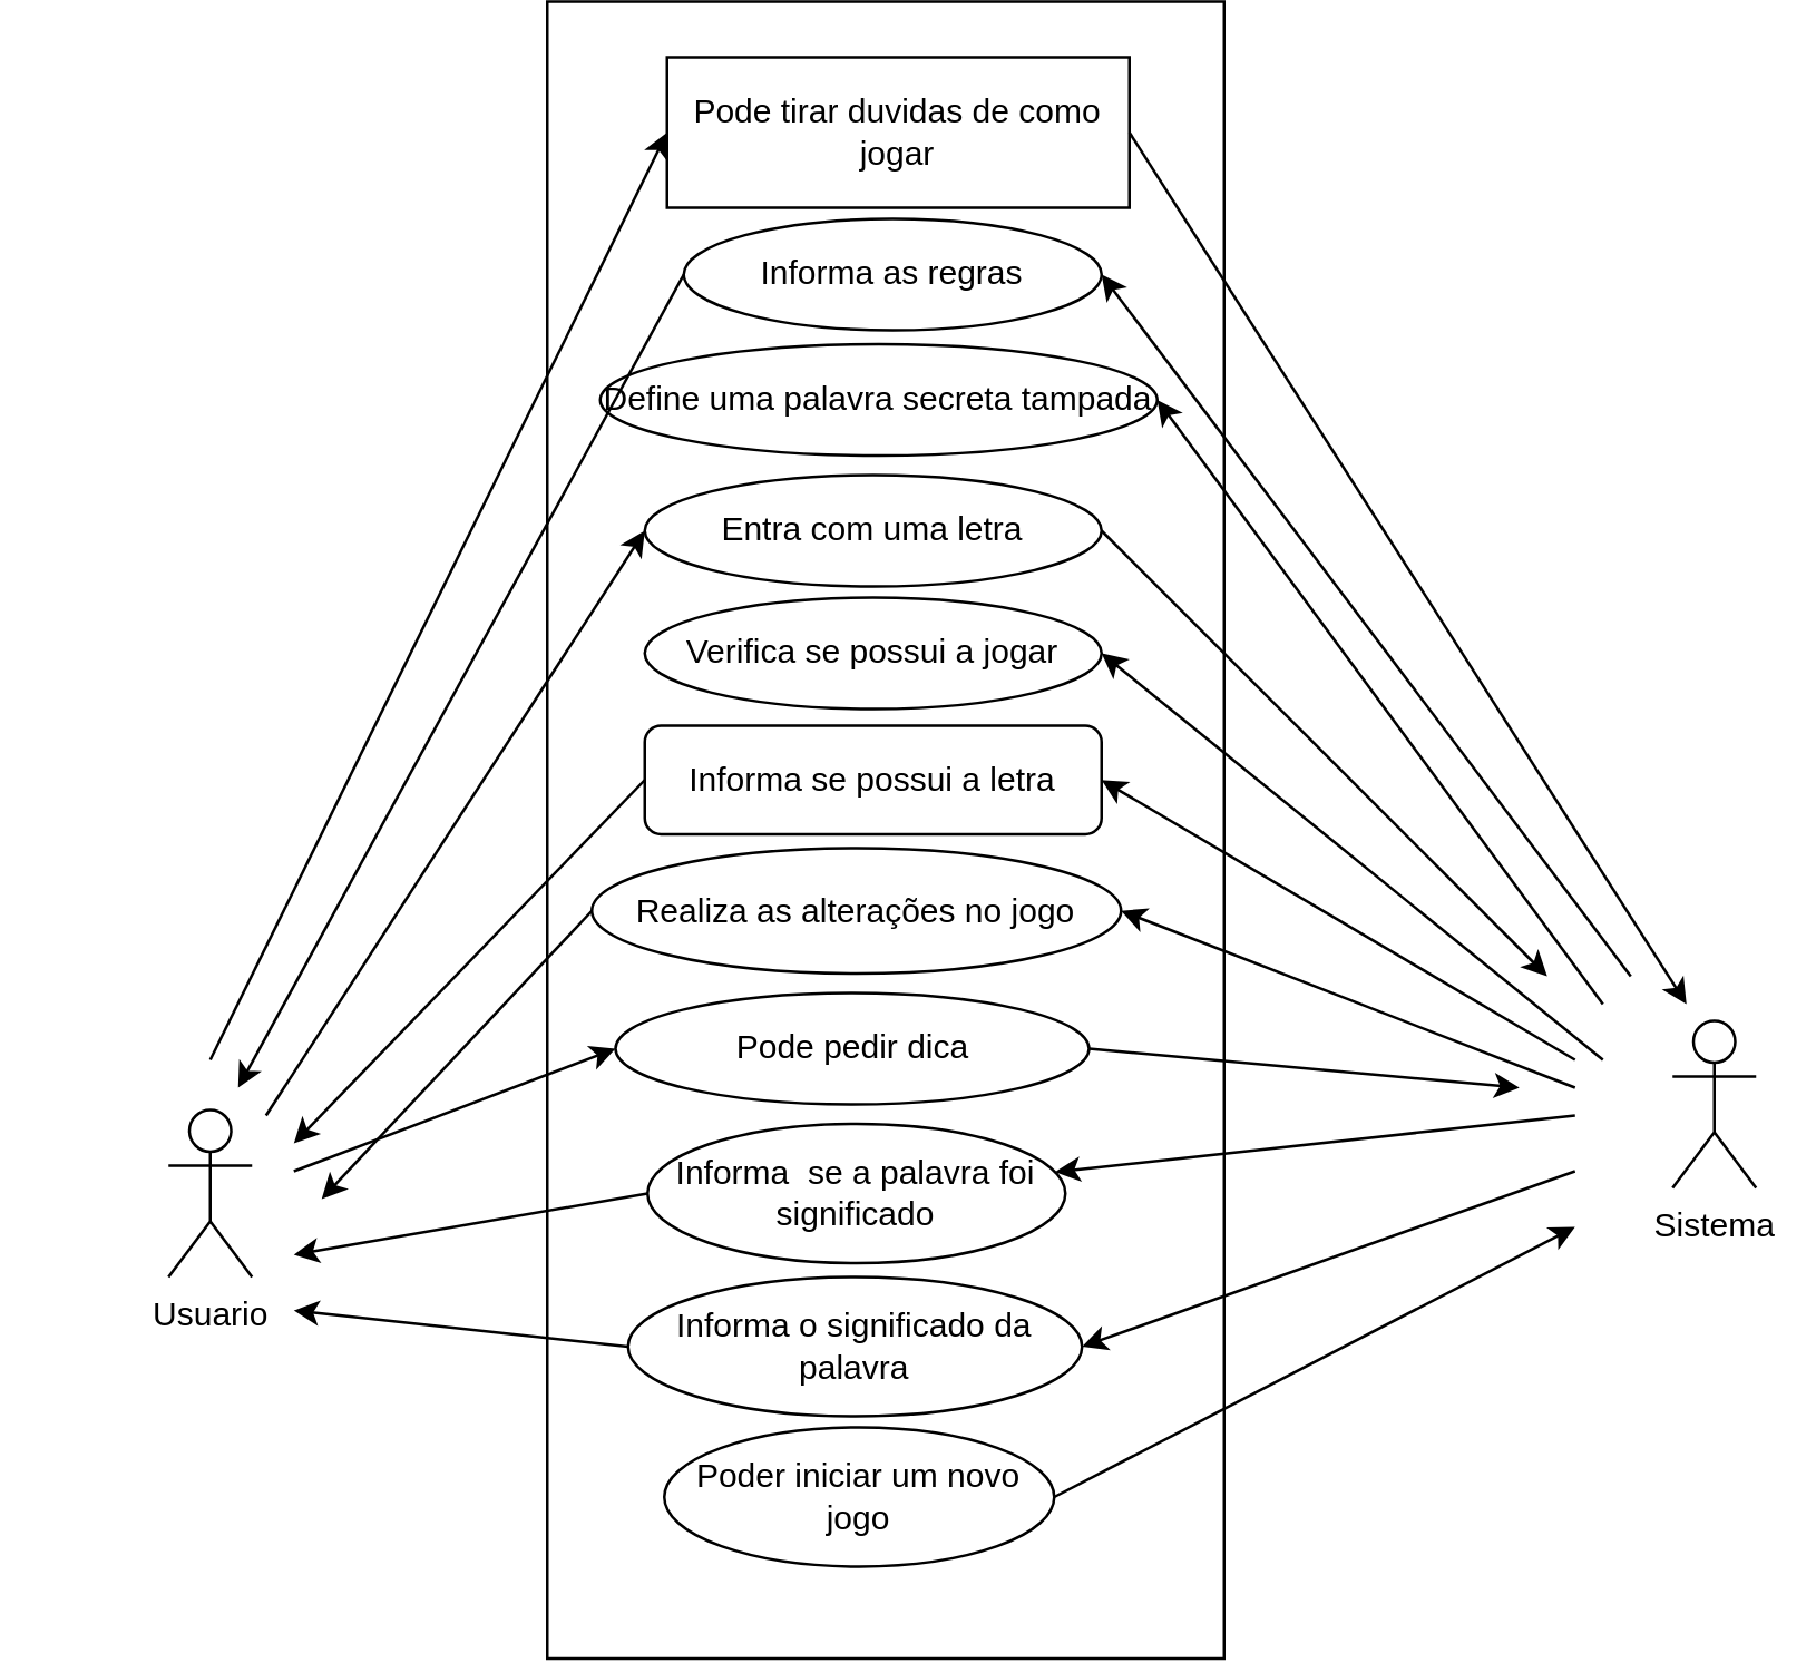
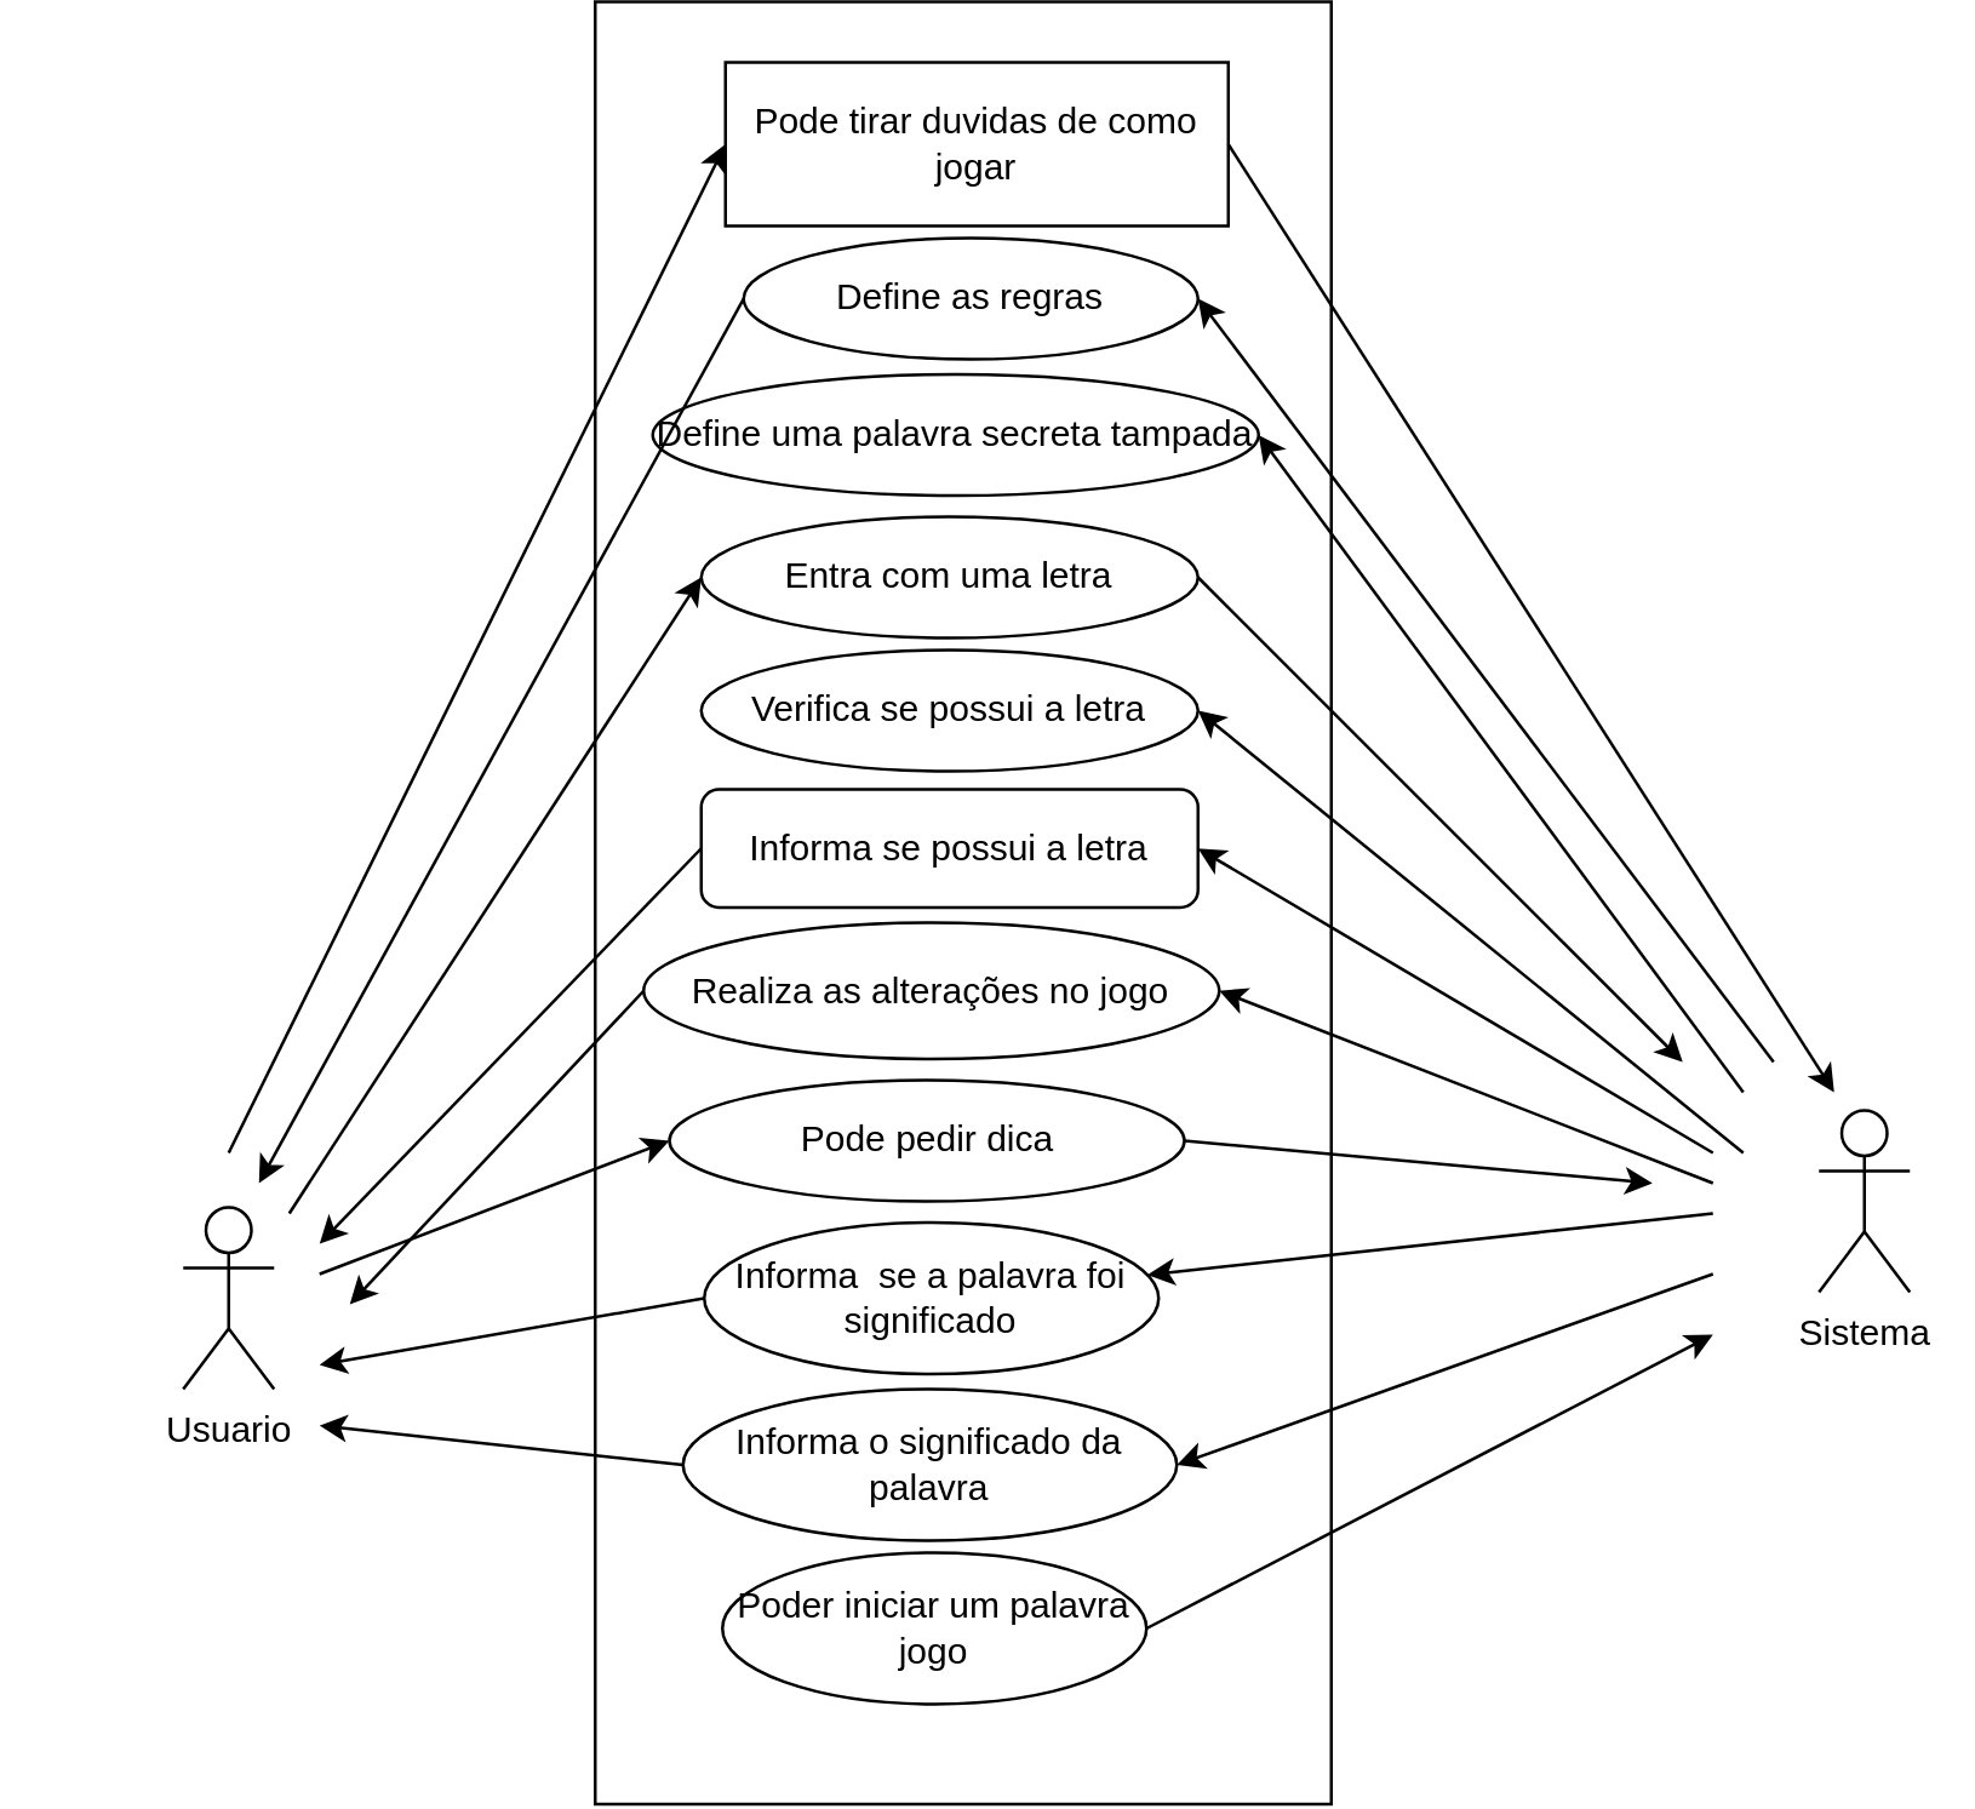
  <mxCell id="0" />
  <mxCell id="1" parent="0" />
  <mxCell id="2" value="" style="rounded=0;whiteSpace=wrap;html=1;rotation=90;" vertex="1" parent="1"><mxGeometry x="20" y="176" width="595" height="243" as="geometry" /></mxCell>
  <mxCell id="3" value="Usuario" style="shape=umlActor;verticalLabelPosition=bottom;labelBackgroundColor=#ffffff;verticalAlign=top;html=1;outlineConnect=0;" vertex="1" parent="1"><mxGeometry x="60" y="398" width="30" height="60" as="geometry" /></mxCell>
  <mxCell id="4" value="Entra com uma letra" style="ellipse;whiteSpace=wrap;html=1;" vertex="1" parent="1"><mxGeometry x="231" y="170" width="164" height="40" as="geometry" /></mxCell>
  <mxCell id="5" value="Sistema" style="shape=umlActor;verticalLabelPosition=bottom;labelBackgroundColor=#ffffff;verticalAlign=top;html=1;outlineConnect=0;" vertex="1" parent="1"><mxGeometry x="600" y="366" width="30" height="60" as="geometry" /></mxCell>
- <mxCell id="6" value="Verifica se possui a jogar" style="ellipse;whiteSpace=wrap;html=1;" vertex="1" parent="1"><mxGeometry x="231" y="214" width="164" height="40" as="geometry" /></mxCell>
+ <mxCell id="6" value="Verifica se possui a letra" style="ellipse;whiteSpace=wrap;html=1;" vertex="1" parent="1"><mxGeometry x="231" y="214" width="164" height="40" as="geometry" /></mxCell>
  <mxCell id="7" value="Informa se possui a letra" style="whiteSpace=wrap;html=1;rounded=1;" vertex="1" parent="1"><mxGeometry x="231" y="260" width="164" height="39" as="geometry" /></mxCell>
  <mxCell id="8" value="Realiza as alterações no jogo" style="ellipse;whiteSpace=wrap;html=1;" vertex="1" parent="1"><mxGeometry x="212" y="304" width="190" height="45" as="geometry" /></mxCell>
  <mxCell id="9" value="" style="endArrow=classic;html=1;entryX=0;entryY=0.5;entryDx=0;entryDy=0;" edge="1" parent="1" target="4"><mxGeometry width="50" height="50" relative="1" as="geometry"><mxPoint x="95" y="400" as="sourcePoint" /><mxPoint x="115" y="570" as="targetPoint" /></mxGeometry></mxCell>
  <mxCell id="10" value="" style="endArrow=classic;html=1;entryX=1;entryY=0.5;entryDx=0;entryDy=0;" edge="1" parent="1" target="6"><mxGeometry width="50" height="50" relative="1" as="geometry"><mxPoint x="575" y="380" as="sourcePoint" /><mxPoint x="115" y="570" as="targetPoint" /></mxGeometry></mxCell>
  <mxCell id="11" value="" style="endArrow=classic;html=1;entryX=1;entryY=0.5;entryDx=0;entryDy=0;" edge="1" parent="1" target="7"><mxGeometry width="50" height="50" relative="1" as="geometry"><mxPoint x="565" y="380" as="sourcePoint" /><mxPoint x="115" y="610" as="targetPoint" /></mxGeometry></mxCell>
  <mxCell id="12" value="" style="endArrow=classic;html=1;entryX=1;entryY=0.5;entryDx=0;entryDy=0;" edge="1" parent="1" target="8"><mxGeometry width="50" height="50" relative="1" as="geometry"><mxPoint x="565" y="390" as="sourcePoint" /><mxPoint x="415" y="380" as="targetPoint" /></mxGeometry></mxCell>
  <mxCell id="13" value="Informa&amp;nbsp; se a palavra foi significado" style="ellipse;whiteSpace=wrap;html=1;" vertex="1" parent="1"><mxGeometry x="232" y="403" width="150" height="50" as="geometry" /></mxCell>
  <mxCell id="14" value="" style="endArrow=classic;html=1;" edge="1" parent="1" target="13"><mxGeometry width="50" height="50" relative="1" as="geometry"><mxPoint x="565" y="400" as="sourcePoint" /><mxPoint x="115" y="610" as="targetPoint" /></mxGeometry></mxCell>
- <mxCell id="15" value="Poder iniciar um novo jogo" style="ellipse;whiteSpace=wrap;html=1;" vertex="1" parent="1"><mxGeometry x="238" y="512" width="140" height="50" as="geometry" /></mxCell>
+ <mxCell id="15" value="Poder iniciar um palavra jogo" style="ellipse;whiteSpace=wrap;html=1;" vertex="1" parent="1"><mxGeometry x="238" y="512" width="140" height="50" as="geometry" /></mxCell>
  <mxCell id="16" value="Pode pedir dica" style="ellipse;whiteSpace=wrap;html=1;" vertex="1" parent="1"><mxGeometry x="220.5" y="356" width="170" height="40" as="geometry" /></mxCell>
  <mxCell id="17" value="Define uma palavra secreta tampada" style="ellipse;whiteSpace=wrap;html=1;" vertex="1" parent="1"><mxGeometry x="215" y="123" width="200" height="40" as="geometry" /></mxCell>
  <mxCell id="18" value="" style="endArrow=classic;html=1;entryX=0;entryY=0.5;entryDx=0;entryDy=0;" edge="1" parent="1" target="16"><mxGeometry width="50" height="50" relative="1" as="geometry"><mxPoint x="105" y="420" as="sourcePoint" /><mxPoint x="115" y="620" as="targetPoint" /></mxGeometry></mxCell>
  <mxCell id="19" value="" style="endArrow=classic;html=1;entryX=1;entryY=0.5;entryDx=0;entryDy=0;" edge="1" parent="1" target="17"><mxGeometry width="50" height="50" relative="1" as="geometry"><mxPoint x="575" y="360" as="sourcePoint" /><mxPoint x="115" y="620" as="targetPoint" /></mxGeometry></mxCell>
  <mxCell id="20" value="Informa o significado da palavra" style="ellipse;whiteSpace=wrap;html=1;" vertex="1" parent="1"><mxGeometry x="225" y="458" width="163" height="50" as="geometry" /></mxCell>
  <mxCell id="21" value="" style="endArrow=classic;html=1;entryX=1;entryY=0.5;entryDx=0;entryDy=0;" edge="1" parent="1" target="20"><mxGeometry width="50" height="50" relative="1" as="geometry"><mxPoint x="565" y="420" as="sourcePoint" /><mxPoint x="115" y="620" as="targetPoint" /></mxGeometry></mxCell>
  <mxCell id="22" value="Pode tirar duvidas de como jogar" style="whiteSpace=wrap;html=1;rounded=0;" vertex="1" parent="1"><mxGeometry x="239" y="20" width="166" height="54" as="geometry" /></mxCell>
- <mxCell id="23" value="Informa as regras" style="ellipse;whiteSpace=wrap;html=1;" vertex="1" parent="1"><mxGeometry x="245" y="78" width="150" height="40" as="geometry" /></mxCell>
+ <mxCell id="23" value="Define as regras" style="ellipse;whiteSpace=wrap;html=1;" vertex="1" parent="1"><mxGeometry x="245" y="78" width="150" height="40" as="geometry" /></mxCell>
  <mxCell id="24" value="" style="endArrow=classic;html=1;entryX=1;entryY=0.5;entryDx=0;entryDy=0;" edge="1" parent="1" target="23"><mxGeometry width="50" height="50" relative="1" as="geometry"><mxPoint x="585" y="350" as="sourcePoint" /><mxPoint x="115" y="620" as="targetPoint" /><Array as="points" /></mxGeometry></mxCell>
  <mxCell id="25" value="" style="endArrow=classic;html=1;entryX=0;entryY=0.5;entryDx=0;entryDy=0;" edge="1" parent="1" target="22"><mxGeometry width="50" height="50" relative="1" as="geometry"><mxPoint x="75" y="380" as="sourcePoint" /><mxPoint x="115" y="620" as="targetPoint" /></mxGeometry></mxCell>
  <mxCell id="26" value="" style="endArrow=classic;html=1;exitX=0;exitY=0.5;exitDx=0;exitDy=0;" edge="1" parent="1" source="23"><mxGeometry width="50" height="50" relative="1" as="geometry"><mxPoint x="65" y="670" as="sourcePoint" /><mxPoint x="85" y="390" as="targetPoint" /></mxGeometry></mxCell>
  <mxCell id="27" value="" style="endArrow=classic;html=1;exitX=0;exitY=0.5;exitDx=0;exitDy=0;" edge="1" parent="1" source="8"><mxGeometry width="50" height="50" relative="1" as="geometry"><mxPoint x="65" y="170" as="sourcePoint" /><mxPoint x="115" y="430" as="targetPoint" /></mxGeometry></mxCell>
  <mxCell id="28" value="" style="endArrow=classic;html=1;exitX=0;exitY=0.5;exitDx=0;exitDy=0;" edge="1" parent="1" source="13"><mxGeometry width="50" height="50" relative="1" as="geometry"><mxPoint x="80" y="195" as="sourcePoint" /><mxPoint x="105" as="targetPoint" y="450" /></mxGeometry></mxCell>
  <mxCell id="29" value="" style="endArrow=classic;html=1;exitX=0;exitY=0.5;exitDx=0;exitDy=0;" edge="1" parent="1" source="7"><mxGeometry width="50" height="50" relative="1" as="geometry"><mxPoint x="90" y="226" as="sourcePoint" /><mxPoint x="105" y="410" as="targetPoint" /></mxGeometry></mxCell>
  <mxCell id="30" value="" style="endArrow=classic;html=1;exitX=0;exitY=0.5;exitDx=0;exitDy=0;" edge="1" parent="1" source="20"><mxGeometry width="50" height="50" relative="1" as="geometry"><mxPoint x="55" y="670" as="sourcePoint" /><mxPoint x="105" y="470" as="targetPoint" /></mxGeometry></mxCell>
  <mxCell id="31" value="" style="endArrow=classic;html=1;exitX=1;exitY=0.5;exitDx=0;exitDy=0;" edge="1" parent="1" source="22"><mxGeometry width="50" height="50" relative="1" as="geometry"><mxPoint x="55" y="670" as="sourcePoint" /><mxPoint x="605" y="360" as="targetPoint" /></mxGeometry></mxCell>
  <mxCell id="32" value="" style="endArrow=classic;html=1;exitX=1;exitY=0.5;exitDx=0;exitDy=0;" edge="1" parent="1" source="4"><mxGeometry width="50" height="50" relative="1" as="geometry"><mxPoint x="55" y="670" as="sourcePoint" /><mxPoint x="555" y="350" as="targetPoint" /></mxGeometry></mxCell>
  <mxCell id="33" value="" style="endArrow=classic;html=1;exitX=1;exitY=0.5;exitDx=0;exitDy=0;" edge="1" parent="1" source="16"><mxGeometry width="50" height="50" relative="1" as="geometry"><mxPoint x="55" y="670" as="sourcePoint" /><mxPoint x="545" y="390" as="targetPoint" /></mxGeometry></mxCell>
  <mxCell id="34" value="" style="endArrow=classic;html=1;exitX=1;exitY=0.5;exitDx=0;exitDy=0;" edge="1" parent="1" source="15"><mxGeometry width="50" height="50" relative="1" as="geometry"><mxPoint x="55" y="670" as="sourcePoint" /><mxPoint x="565" y="440" as="targetPoint" /></mxGeometry></mxCell>
